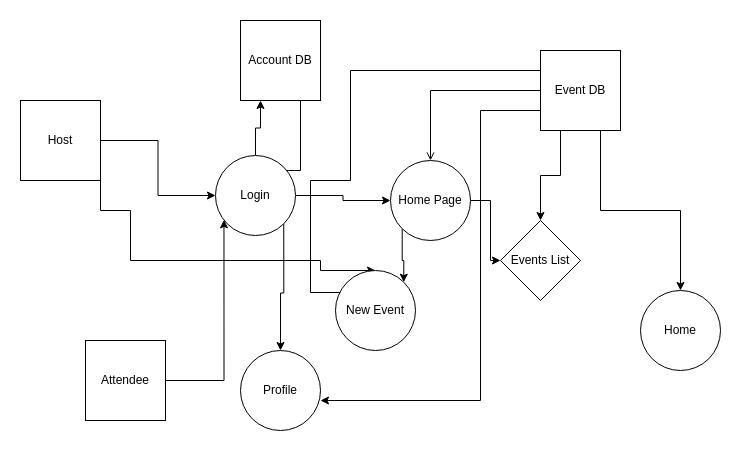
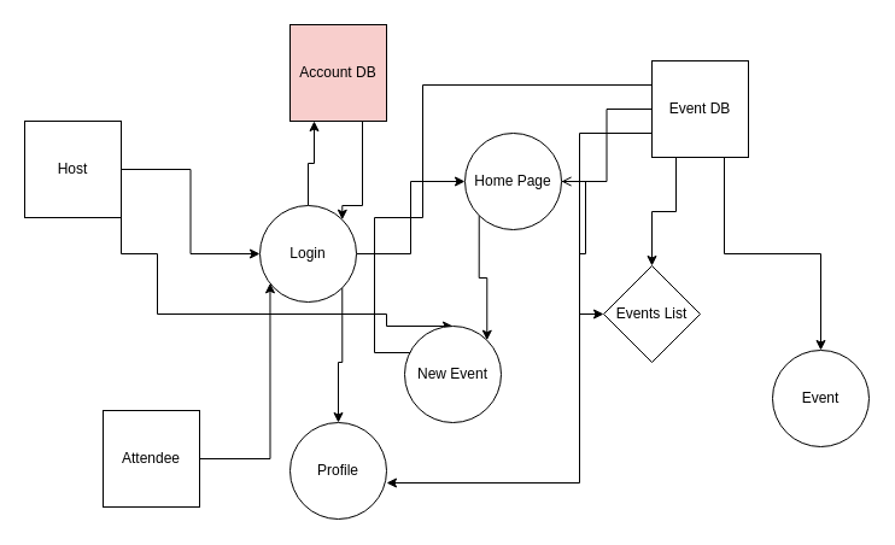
  <mxCell id="0" />
  <mxCell id="1" parent="0" />
  <mxCell id="2" style="edgeStyle=orthogonalEdgeStyle;rounded=0;orthogonalLoop=1;jettySize=auto;html=1;exitX=1;exitY=0.5;exitDx=0;exitDy=0;" edge="1" parent="1" source="4" target="17"><mxGeometry relative="1" as="geometry" /></mxCell>
  <mxCell id="3" style="edgeStyle=orthogonalEdgeStyle;rounded=0;orthogonalLoop=1;jettySize=auto;html=1;exitX=1;exitY=0.75;exitDx=0;exitDy=0;entryX=0.5;entryY=0;entryDx=0;entryDy=0;" edge="1" parent="1" source="4" target="24"><mxGeometry relative="1" as="geometry"><Array as="points"><mxPoint x="130" y="210" /><mxPoint x="130" y="260" /><mxPoint x="320" y="260" /></Array></mxGeometry></mxCell>
  <mxCell id="4" value="Host" style="whiteSpace=wrap;html=1;aspect=fixed;" vertex="1" parent="1"><mxGeometry x="20" y="100" width="80" height="80" as="geometry" /></mxCell>
  <mxCell id="5" style="edgeStyle=orthogonalEdgeStyle;rounded=0;orthogonalLoop=1;jettySize=auto;html=1;exitX=1;exitY=0.5;exitDx=0;exitDy=0;entryX=0.106;entryY=0.804;entryDx=0;entryDy=0;entryPerimeter=0;" edge="1" parent="1" source="6" target="17"><mxGeometry relative="1" as="geometry" /></mxCell>
  <mxCell id="6" value="Attendee" style="whiteSpace=wrap;html=1;aspect=fixed;" vertex="1" parent="1"><mxGeometry x="85" y="340" width="80" height="80" as="geometry" /></mxCell>
  <mxCell id="7" style="edgeStyle=orthogonalEdgeStyle;rounded=0;orthogonalLoop=1;jettySize=auto;html=1;exitX=0.5;exitY=1;exitDx=0;exitDy=0;entryX=1;entryY=0;entryDx=0;entryDy=0;" edge="1" parent="1" source="8" target="17"><mxGeometry relative="1" as="geometry"><Array as="points"><mxPoint x="300" y="100" /><mxPoint x="300" y="170" /><mxPoint x="283" y="170" /></Array></mxGeometry></mxCell>
- <mxCell id="8" value="Account DB" style="whiteSpace=wrap;html=1;aspect=fixed;" vertex="1" parent="1"><mxGeometry x="240" y="20" width="80" height="80" as="geometry" /></mxCell>
+ <mxCell id="8" value="Account DB" style="whiteSpace=wrap;html=1;aspect=fixed;fillColor=#f8cecc;" vertex="1" parent="1"><mxGeometry x="240" y="20" width="80" height="80" as="geometry" /></mxCell>
  <mxCell id="9" style="edgeStyle=orthogonalEdgeStyle;rounded=0;orthogonalLoop=1;jettySize=auto;html=1;exitX=0;exitY=0.5;exitDx=0;exitDy=0;endArrow=open;" edge="1" parent="1" source="13" target="20"><mxGeometry relative="1" as="geometry" /></mxCell>
  <mxCell id="10" style="edgeStyle=orthogonalEdgeStyle;rounded=0;orthogonalLoop=1;jettySize=auto;html=1;exitX=0.25;exitY=1;exitDx=0;exitDy=0;entryX=0.5;entryY=0;entryDx=0;entryDy=0;" edge="1" parent="1" source="13" target="22"><mxGeometry relative="1" as="geometry" /></mxCell>
  <mxCell id="11" style="edgeStyle=orthogonalEdgeStyle;rounded=0;orthogonalLoop=1;jettySize=auto;html=1;exitX=0.75;exitY=1;exitDx=0;exitDy=0;entryX=0.5;entryY=0;entryDx=0;entryDy=0;" edge="1" parent="1" source="13" target="21"><mxGeometry relative="1" as="geometry" /></mxCell>
  <mxCell id="12" style="edgeStyle=orthogonalEdgeStyle;rounded=0;orthogonalLoop=1;jettySize=auto;html=1;exitX=0;exitY=0.75;exitDx=0;exitDy=0;entryX=1;entryY=0.625;entryDx=0;entryDy=0;entryPerimeter=0;" edge="1" parent="1" source="13" target="25"><mxGeometry relative="1" as="geometry"><Array as="points"><mxPoint x="480" y="110" /><mxPoint x="480" y="400" /></Array></mxGeometry></mxCell>
  <mxCell id="13" value="Event DB" style="whiteSpace=wrap;html=1;aspect=fixed;" vertex="1" parent="1"><mxGeometry x="540" y="50" width="80" height="80" as="geometry" /></mxCell>
  <mxCell id="14" style="edgeStyle=orthogonalEdgeStyle;rounded=0;orthogonalLoop=1;jettySize=auto;html=1;exitX=0.5;exitY=0;exitDx=0;exitDy=0;entryX=0.25;entryY=1;entryDx=0;entryDy=0;" edge="1" parent="1" source="17" target="8"><mxGeometry relative="1" as="geometry" /></mxCell>
  <mxCell id="15" style="edgeStyle=orthogonalEdgeStyle;rounded=0;orthogonalLoop=1;jettySize=auto;html=1;exitX=1;exitY=0.5;exitDx=0;exitDy=0;entryX=0;entryY=0.5;entryDx=0;entryDy=0;" edge="1" parent="1" source="17" target="20"><mxGeometry relative="1" as="geometry" /></mxCell>
  <mxCell id="16" style="edgeStyle=orthogonalEdgeStyle;rounded=0;orthogonalLoop=1;jettySize=auto;html=1;exitX=1;exitY=1;exitDx=0;exitDy=0;entryX=0.5;entryY=0;entryDx=0;entryDy=0;" edge="1" parent="1" source="17" target="25"><mxGeometry relative="1" as="geometry" /></mxCell>
- <mxCell id="17" value="Login" style="ellipse;whiteSpace=wrap;html=1;aspect=fixed;" vertex="1" parent="1"><mxGeometry x="215" y="155" width="80" height="80" as="geometry" /></mxCell>
+ <mxCell id="17" value="Login" style="ellipse;whiteSpace=wrap;html=1;aspect=fixed;" vertex="1" parent="1"><mxGeometry x="215" y="170" width="80" height="80" as="geometry" /></mxCell>
  <mxCell id="18" style="edgeStyle=orthogonalEdgeStyle;rounded=0;orthogonalLoop=1;jettySize=auto;html=1;exitX=1;exitY=0.5;exitDx=0;exitDy=0;entryX=0;entryY=0.5;entryDx=0;entryDy=0;" edge="1" parent="1" source="20" target="22"><mxGeometry relative="1" as="geometry" /></mxCell>
  <mxCell id="19" style="edgeStyle=orthogonalEdgeStyle;rounded=0;orthogonalLoop=1;jettySize=auto;html=1;exitX=0;exitY=1;exitDx=0;exitDy=0;entryX=1;entryY=0;entryDx=0;entryDy=0;" edge="1" parent="1" source="20" target="24"><mxGeometry relative="1" as="geometry" /></mxCell>
- <mxCell id="20" value="Home Page" style="ellipse;whiteSpace=wrap;html=1;aspect=fixed;" vertex="1" parent="1"><mxGeometry x="390" y="160" width="80" height="80" as="geometry" /></mxCell>
- <mxCell id="21" value="Home" style="ellipse;whiteSpace=wrap;html=1;aspect=fixed;" vertex="1" parent="1"><mxGeometry x="640" y="290" width="80" height="80" as="geometry" /></mxCell>
+ <mxCell id="20" value="Home Page" style="ellipse;whiteSpace=wrap;html=1;aspect=fixed;" vertex="1" parent="1"><mxGeometry x="385" y="110" width="80" height="80" as="geometry" /></mxCell>
+ <mxCell id="21" value="Event" style="ellipse;whiteSpace=wrap;html=1;aspect=fixed;" vertex="1" parent="1"><mxGeometry x="640" y="290" width="80" height="80" as="geometry" /></mxCell>
  <mxCell id="22" value="Events List" style="rhombus;whiteSpace=wrap;html=1;aspect=fixed;" vertex="1" parent="1"><mxGeometry x="500" y="220" width="80" height="80" as="geometry" /></mxCell>
  <mxCell id="23" style="edgeStyle=orthogonalEdgeStyle;rounded=0;orthogonalLoop=1;jettySize=auto;html=1;exitX=0;exitY=0;exitDx=0;exitDy=0;entryX=0;entryY=0.25;entryDx=0;entryDy=0;endArrow=none;" edge="1" parent="1" source="24" target="13"><mxGeometry relative="1" as="geometry"><Array as="points"><mxPoint x="310" y="292" /><mxPoint x="310" y="180" /><mxPoint x="350" y="180" /><mxPoint x="350" y="70" /></Array></mxGeometry></mxCell>
  <mxCell id="24" value="New Event" style="ellipse;whiteSpace=wrap;html=1;aspect=fixed;" vertex="1" parent="1"><mxGeometry x="335" y="270" width="80" height="80" as="geometry" /></mxCell>
  <mxCell id="25" value="Profile" style="ellipse;whiteSpace=wrap;html=1;aspect=fixed;" vertex="1" parent="1"><mxGeometry x="240" y="350" width="80" height="80" as="geometry" /></mxCell>
